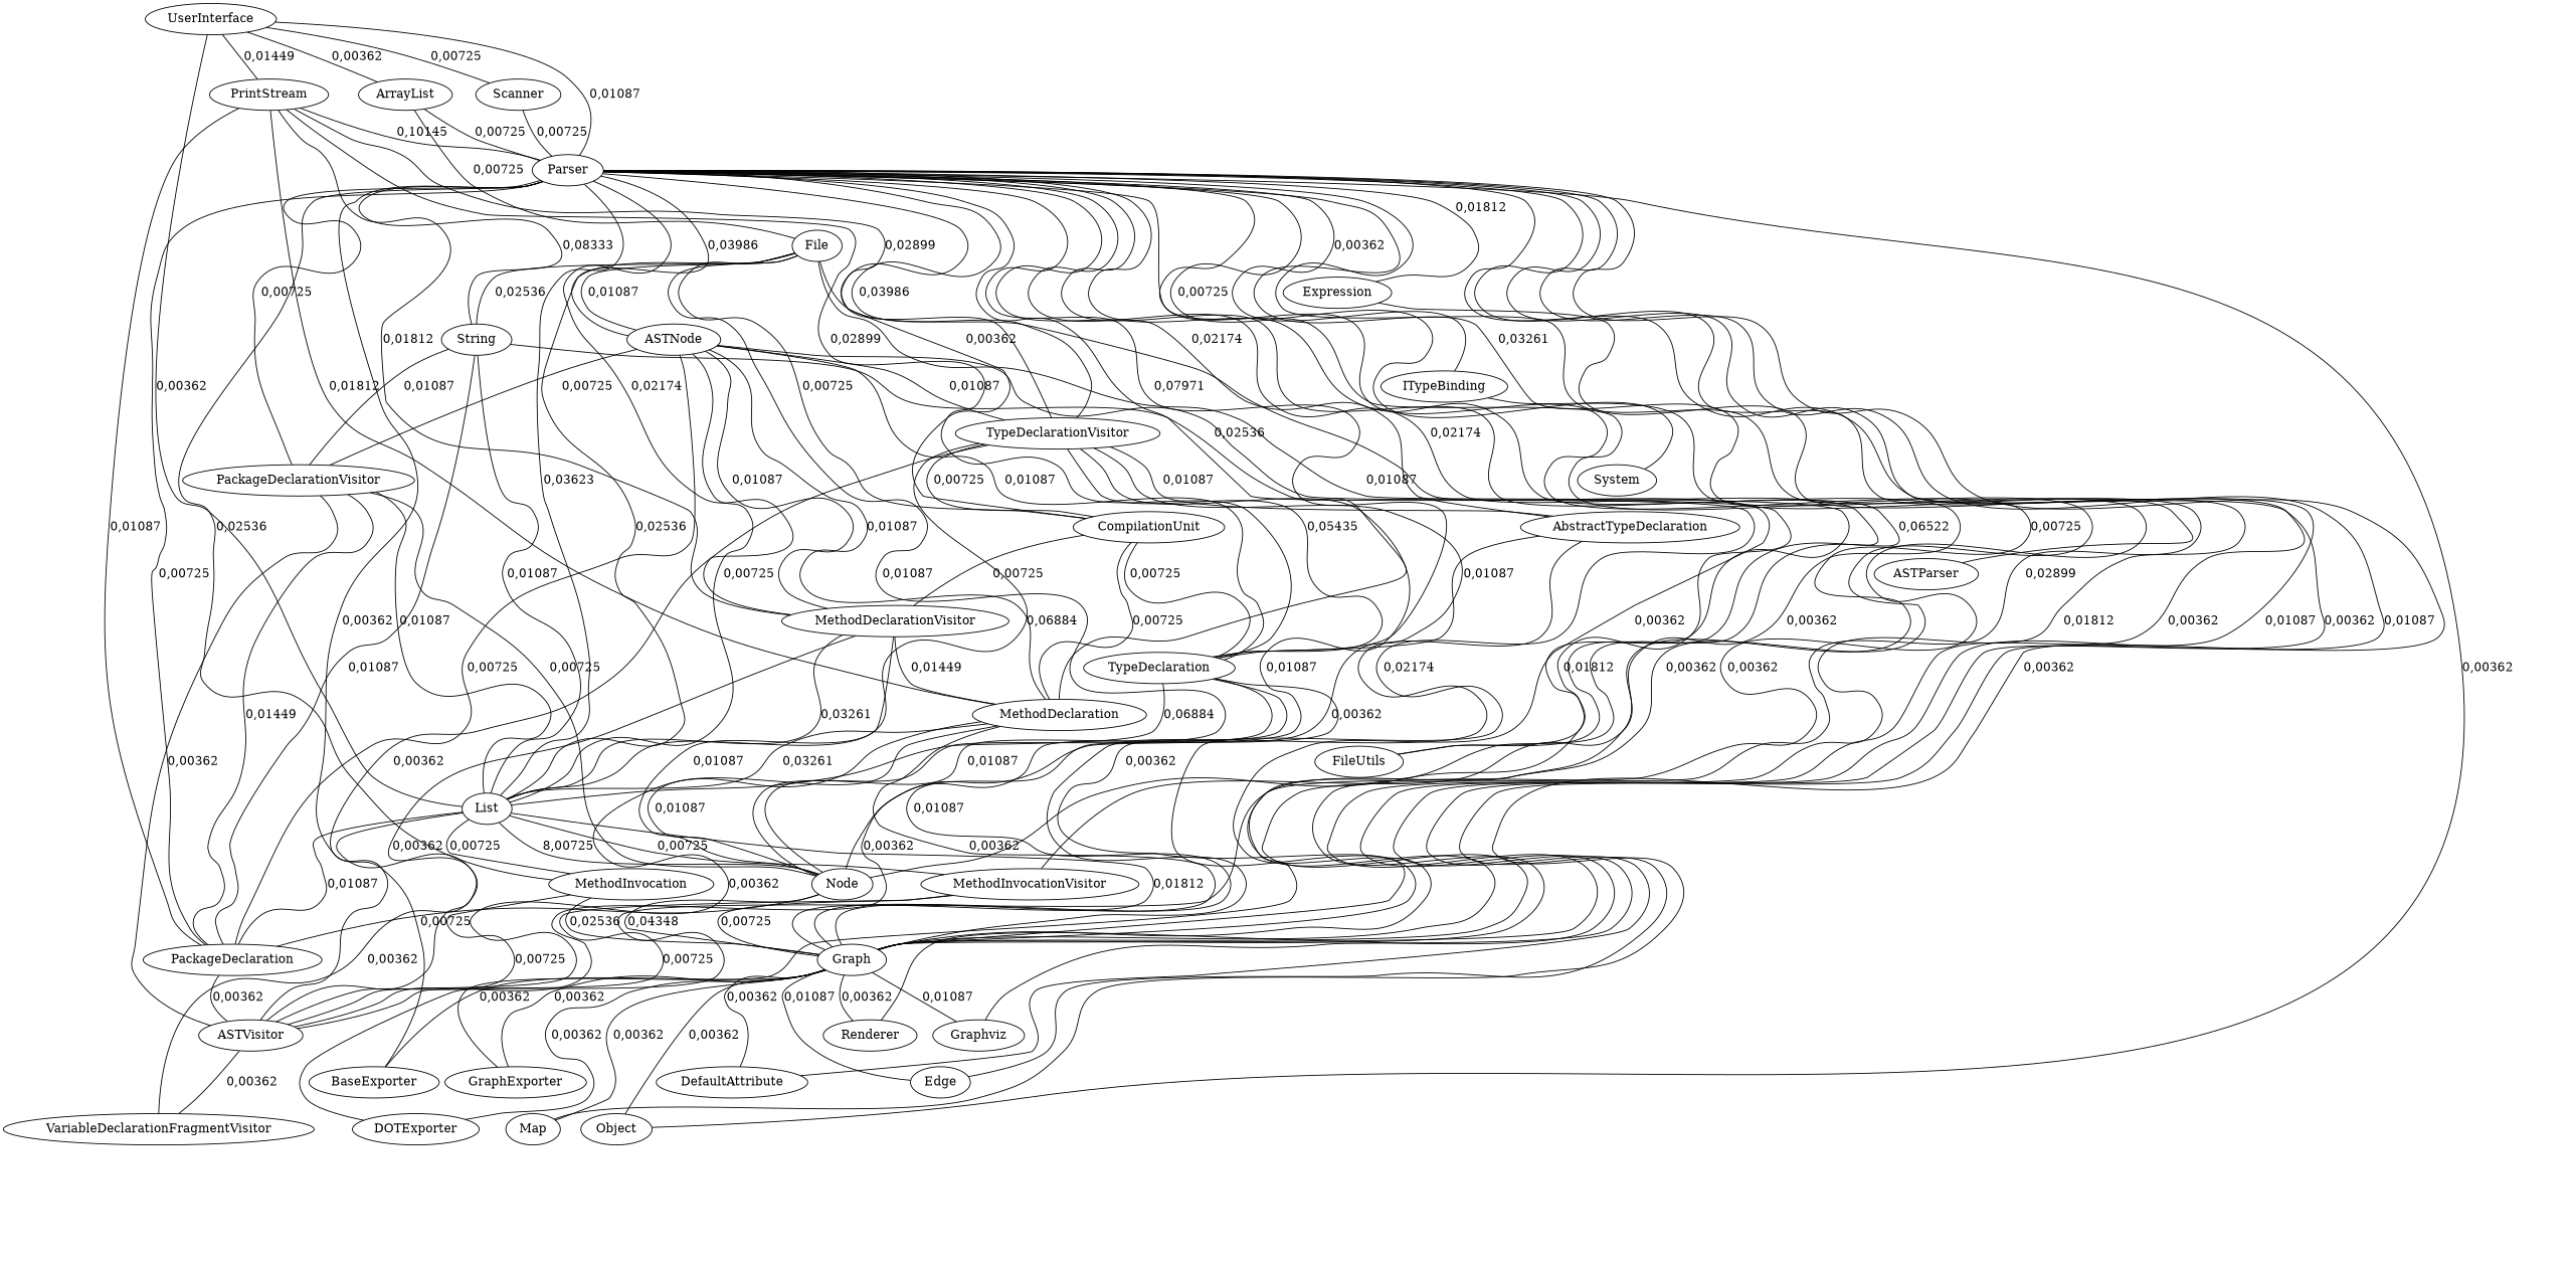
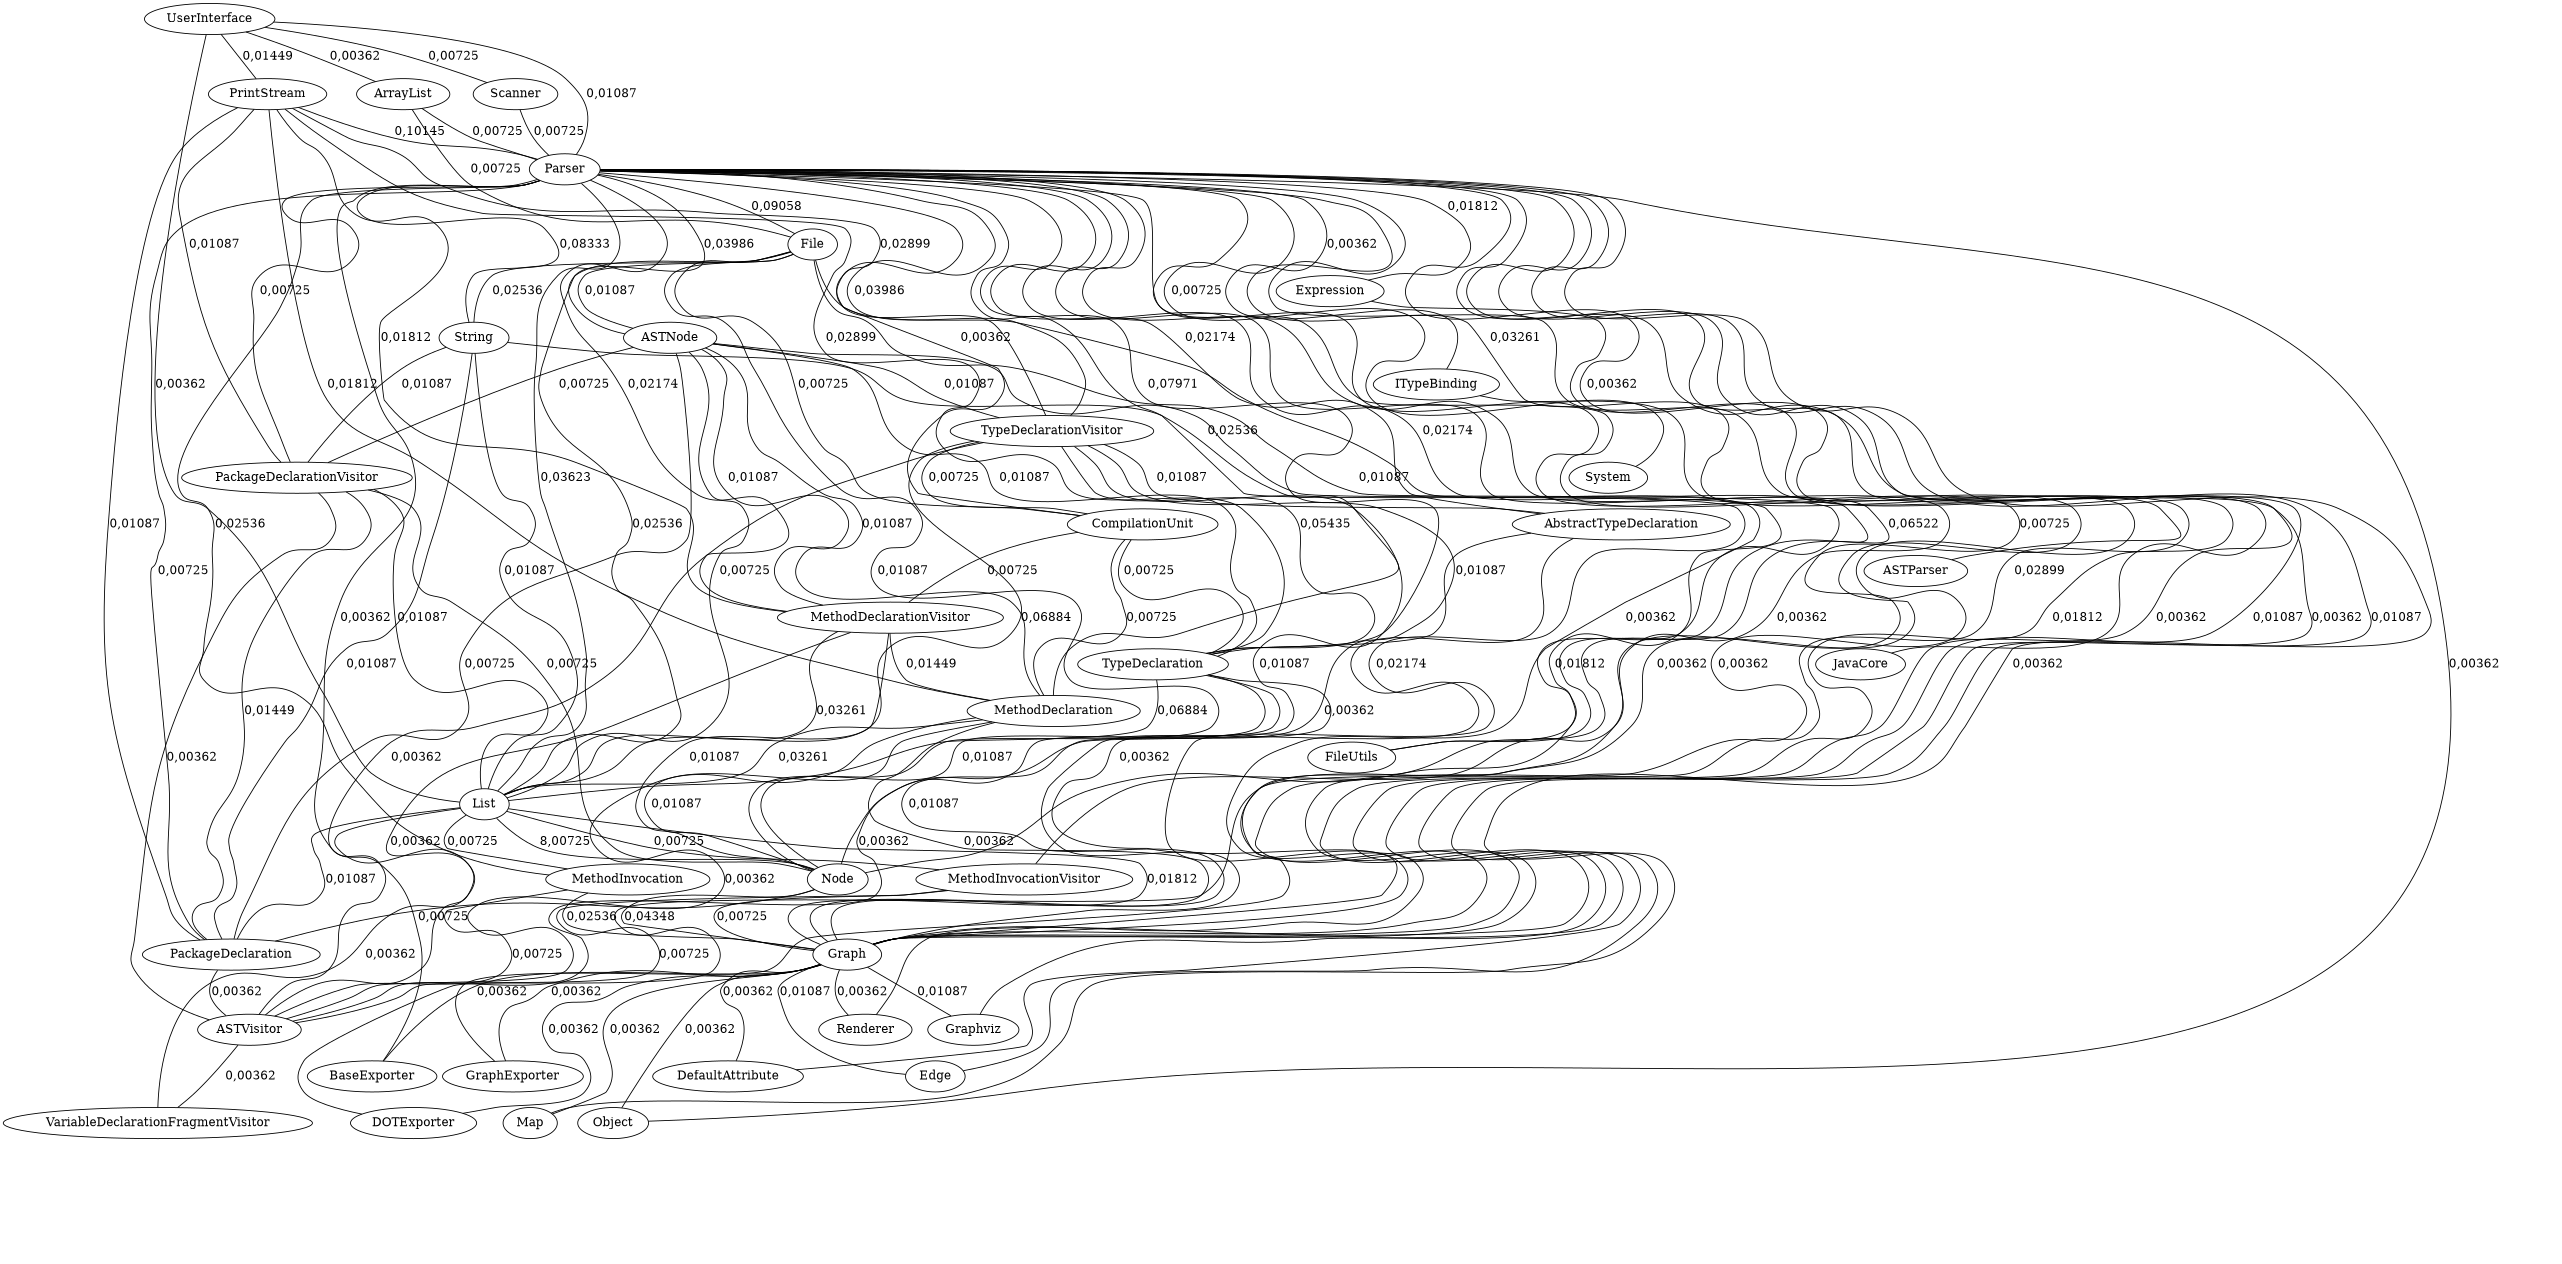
  strict graph {
    edge [weight=0.0036231884057971015]
    n1 [label=UserInterface]
    n2 [label=PrintStream]
    n3 [label=Scanner]
    n4 [label=ArrayList]
    n5 [label=Parser]
    n6 [label=List]
    n7 [label=TypeDeclarationVisitor]
    n8 [label=MethodDeclarationVisitor]
    n9 [label=PackageDeclarationVisitor]
    n10 [label=TypeDeclaration]
    n11 [label=MethodDeclaration]
    n12 [label=PackageDeclaration]
    n13 [label=File]
    n14 [label=String]
    n15 [label=System]
    n16 [label=ASTNode]
    n17 [label=FileUtils]
    n18 [label=CompilationUnit]
    n19 [label=AbstractTypeDeclaration]
    n20 [label=MethodInvocationVisitor]
    n21 [label=MethodInvocation]
    n22 [label=Expression]
    n23 [label=ITypeBinding]
    n24 [label="Node"]
    n25 [label="Graph"]
    n26 [label="Edge"]
    n27 [label=BaseExporter]
    n28 [label=Map]
    n29 [label=DefaultAttribute]
    n30 [label=DOTExporter]
    n31 [label=GraphExporter]
    n32 [label=Object]
    n33 [label=Renderer]
    n34 [label=Graphviz]
    n35 [label=ASTParser]
+   n36 [label=JavaCore]
    n37 [label=VariableDeclarationFragmentVisitor]
    n38 [label=ASTVisitor]
    n1 -- n2 [label="0,01449" weight=0.014492753623188406]
    n1 -- n3 [label="0,00725" weight=0.007246376811594203]
    n1 -- n4 [label="0,00362"]
    n1 -- n5 [label="0,01087" weight=0.010869565217391304]
    n1 -- n6 [label="0,00362"]
    n2 -- n5 [label="0,10145" weight=0.10144927536231885]
    n2 -- n7 [label="0,02899" weight=0.028985507246376812]
    n2 -- n8 [label="0,01812" weight=0.018115942028985508]
+   n2 -- n9 [label="0,01087" weight=0.010869565217391304]
    n2 -- n10 [label="0,02899" weight=0.028985507246376812]
    n2 -- n11 [label="0,01812" weight=0.018115942028985508]
    n2 -- n12 [label="0,01087" weight=0.010869565217391304]
    n3 -- n5 [label="0,00725" weight=0.007246376811594203]
    n4 -- n5 [label="0,00725" weight=0.007246376811594203]
    n4 -- n13 [label="0,00725" weight=0.007246376811594203]
    n5 -- n6 [label="0,03623" weight=0.036231884057971016]
    n5 -- n7 [label="0,03986" weight=0.03985507246376811]
    n5 -- n8 [label="0,02174" weight=0.021739130434782608]
    n5 -- n9 [label="0,00725" weight=0.007246376811594203]
    n5 -- n10 [label="0,07971" weight=0.07971014492753623]
    n5 -- n11 [label="0,02536" weight=0.025362318840579712]
    n5 -- n12 [label="0,00725" weight=0.007246376811594203]
+   n5 -- n13 [label="0,09058" weight=0.09057971014492754]
    n5 -- n14 [label="0,08333" weight=0.08333333333333333]
    n5 -- n15 [label="0,00725" weight=0.007246376811594203]
    n5 -- n16 [label="0,03986" weight=0.03985507246376811]
    n5 -- n17 [label="0,02174" weight=0.021739130434782608]
    n5 -- n18 [label="0,00362"]
    n5 -- n19 [label="0,02174" weight=0.021739130434782608]
    n5 -- n20 [label="0,00725" weight=0.007246376811594203]
    n5 -- n21 [label="0,02536" weight=0.025362318840579712]
    n5 -- n22 [label="0,01812" weight=0.018115942028985508]
    n5 -- n23 [label="0,00362"]
    n5 -- n24 [label="0,06522" weight=0.06521739130434782]
    n5 -- n25 [label="0,02899" weight=0.028985507246376812]
    n5 -- n26 [label="0,01087" weight=0.010869565217391304]
    n5 -- n27 [label="0,00362"]
    n5 -- n28 [label="0,00362"]
    n5 -- n29 [label="0,00362"]
    n5 -- n30 [label="0,00362"]
    n5 -- n31 [label="0,00362"]
    n5 -- n32 [label="0,00362"]
    n5 -- n33 [label="0,00362"]
    n5 -- n34 [label="0,01087" weight=0.010869565217391304]
    n5 -- n35 [label="0,03261" weight=0.03260869565217391]
+   n5 -- n36 [label="0,00362"]
    n6 -- n12 [label="0,01087" weight=0.010869565217391304]
    n6 -- n20 [label="0,00725" weight=0.007246376811594203]
    n6 -- n21 [label="0,00725" weight=0.007246376811594203]
    n6 -- n24 [label="8,00725" weight=0.007246376811594203]
    n6 -- n25 [label="0,01812" weight=0.018115942028985508]
    n6 -- n37 [label="0,00362"]
    n7 -- n6 [label="0,06884" weight=0.06884057971014493]
    n7 -- n10 [label="0,05435" weight=0.05434782608695652]
    n7 -- n18 [label="0,00725" weight=0.007246376811594203]
    n7 -- n19 [label="0,01087" weight=0.010869565217391304]
    n7 -- n24 [label="0,01087" weight=0.010869565217391304]
    n7 -- n25 [label="0,00362"]
    n7 -- n38 [label="0,00362"]
    n8 -- n6 [label="0,03261" weight=0.03260869565217391]
    n8 -- n11 [label="0,01449" weight=0.014492753623188406]
    n8 -- n24 [label="0,01087" weight=0.010869565217391304]
    n8 -- n38 [label="0,00362"]
    n9 -- n6 [label="0,01087" weight=0.010869565217391304]
    n9 -- n12 [label="0,01449" weight=0.014492753623188406]
    n9 -- n24 [label="0,00725" weight=0.007246376811594203]
    n9 -- n38 [label="0,00362"]
    n10 -- n6 [label="0,06884" weight=0.06884057971014493]
    n10 -- n24 [label="0,01087" weight=0.010869565217391304]
    n10 -- n25 [label="0,01087" weight=0.010869565217391304]
    n10 -- n38 [label="0,00362"]
    n11 -- n6 [label="0,03261" weight=0.03260869565217391]
    n11 -- n24 [label="0,01087" weight=0.010869565217391304]
    n11 -- n25 [label="0,00362"]
    n11 -- n38 [label="0,00362"]
    n12 -- n38 [label="0,00362"]
    n13 -- n6 [label="0,02536" weight=0.025362318840579712]
    n13 -- n14 [label="0,02536" weight=0.025362318840579712]
    n13 -- n16 [label="0,01087" weight=0.010869565217391304]
    n13 -- n17 [label="0,01087" weight=0.010869565217391304]
    n13 -- n18 [label="0,00725" weight=0.007246376811594203]
    n13 -- n24 [label="0,01087" weight=0.010869565217391304]
    n13 -- n25 [label="0,00362"]
    n14 -- n6 [label="0,01087" weight=0.010869565217391304]
    n14 -- n9 [label="0,01087" weight=0.010869565217391304]
    n14 -- n12 [label="0,01087" weight=0.010869565217391304]
    n14 -- n25 [label="0,02174" weight=0.021739130434782608]
    n16 -- n6 [label="0,00725" weight=0.007246376811594203]
    n16 -- n7 [label="0,01087" weight=0.010869565217391304]
    n16 -- n8 [label="0,01087" weight=0.010869565217391304]
    n16 -- n9 [label="0,00725" weight=0.007246376811594203]
    n16 -- n10 [label="0,01087" weight=0.010869565217391304]
    n16 -- n11 [label="0,01087" weight=0.010869565217391304]
    n16 -- n12 [label="0,00725" weight=0.007246376811594203]
    n16 -- n25 [label="0,01812" weight=0.018115942028985508]
    n18 -- n8 [label="0,00725" weight=0.007246376811594203]
    n18 -- n10 [label="0,00725" weight=0.007246376811594203]
    n18 -- n11 [label="0,00725" weight=0.007246376811594203]
    n19 -- n10 [label="0,01087" weight=0.010869565217391304]
    n19 -- n25 [label="0,00362"]
    n20 -- n25 [label="0,00725" weight=0.007246376811594203]
    n20 -- n38 [label="0,00725" weight=0.007246376811594203]
    n21 -- n25 [label="0,02536" weight=0.025362318840579712]
    n21 -- n38 [label="0,00725" weight=0.007246376811594203]
    n22 -- n25 [label="0,01812" weight=0.018115942028985508]
    n23 -- n25 [label="0,00362"]
    n24 -- n12 [label="0,00725" weight=0.007246376811594203]
    n24 -- n25 [label="0,04348" weight=0.043478260869565216]
    n25 -- n26 [label="0,01087" weight=0.010869565217391304]
    n25 -- n27 [label="0,00362"]
    n25 -- n28 [label="0,00362"]
    n25 -- n29 [label="0,00362"]
    n25 -- n30 [label="0,00362"]
    n25 -- n31 [label="0,00362"]
    n25 -- n32 [label="0,00362"]
    n25 -- n33 [label="0,00362"]
    n25 -- n34 [label="0,01087" weight=0.010869565217391304]
    n38 -- n37 [label="0,00362"]
  }
